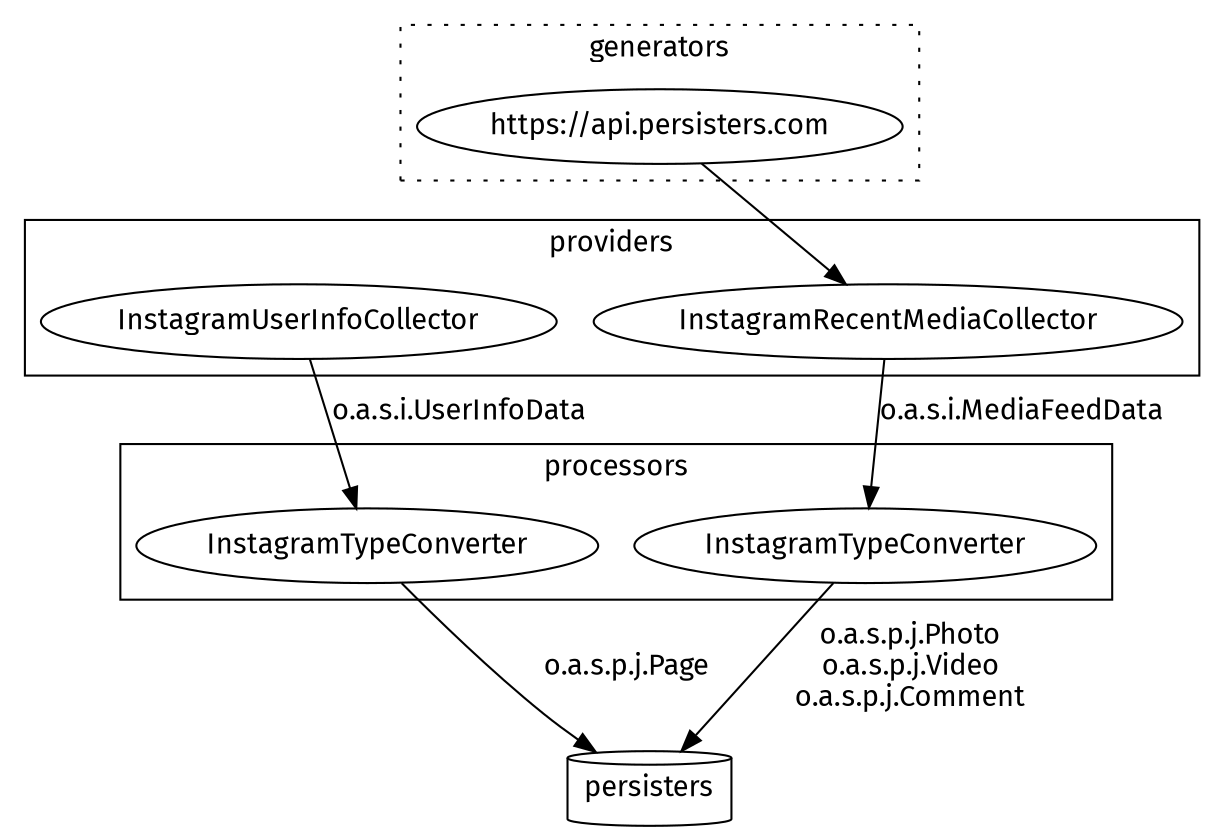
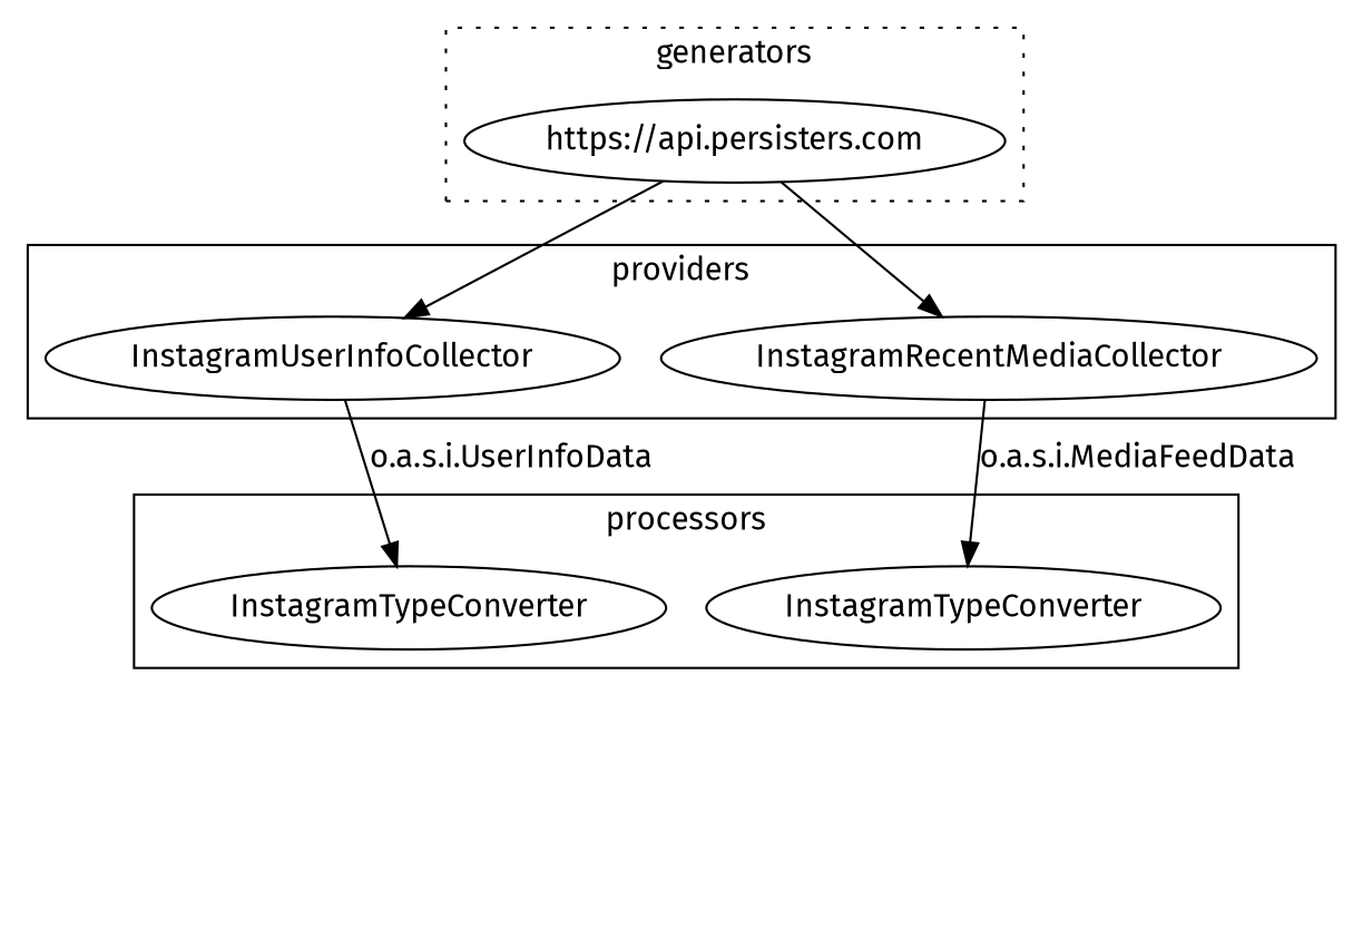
  digraph {
    compound=true
    fontname="Fira Sans"
    rankdir=TB
    splines=true
    node [fontname="Fira Sans"]
    edge [fontname="Fira Sans"]
    n1 [label=InstagramUserInfoCollector]
    n2 [label=InstagramRecentMediaCollector]
    n3 [label="https://api.persisters.com"]
    n4 [label=InstagramTypeConverter]
    n5 [label=InstagramTypeConverter]
-   n6 [label=persisters shape=cylinder]
    subgraph cluster_1 {
      label=providers
      n1
      n2
    }
    subgraph cluster_2 {
      label=generators
      style=dotted
      n3
    }
    subgraph cluster_3 {
      label=processors
      n4
      n5
    }
    n1 -> n5 [label="o.a.s.i.UserInfoData"]
    n2 -> n4 [label="o.a.s.i.MediaFeedData"]
+   n3 -> n1
    n3 -> n2
-   n4 -> n6 [label="o.a.s.p.j.Photo\no.a.s.p.j.Video\no.a.s.p.j.Comment"]
-   n5 -> n6 [label="o.a.s.p.j.Page"]
  }
